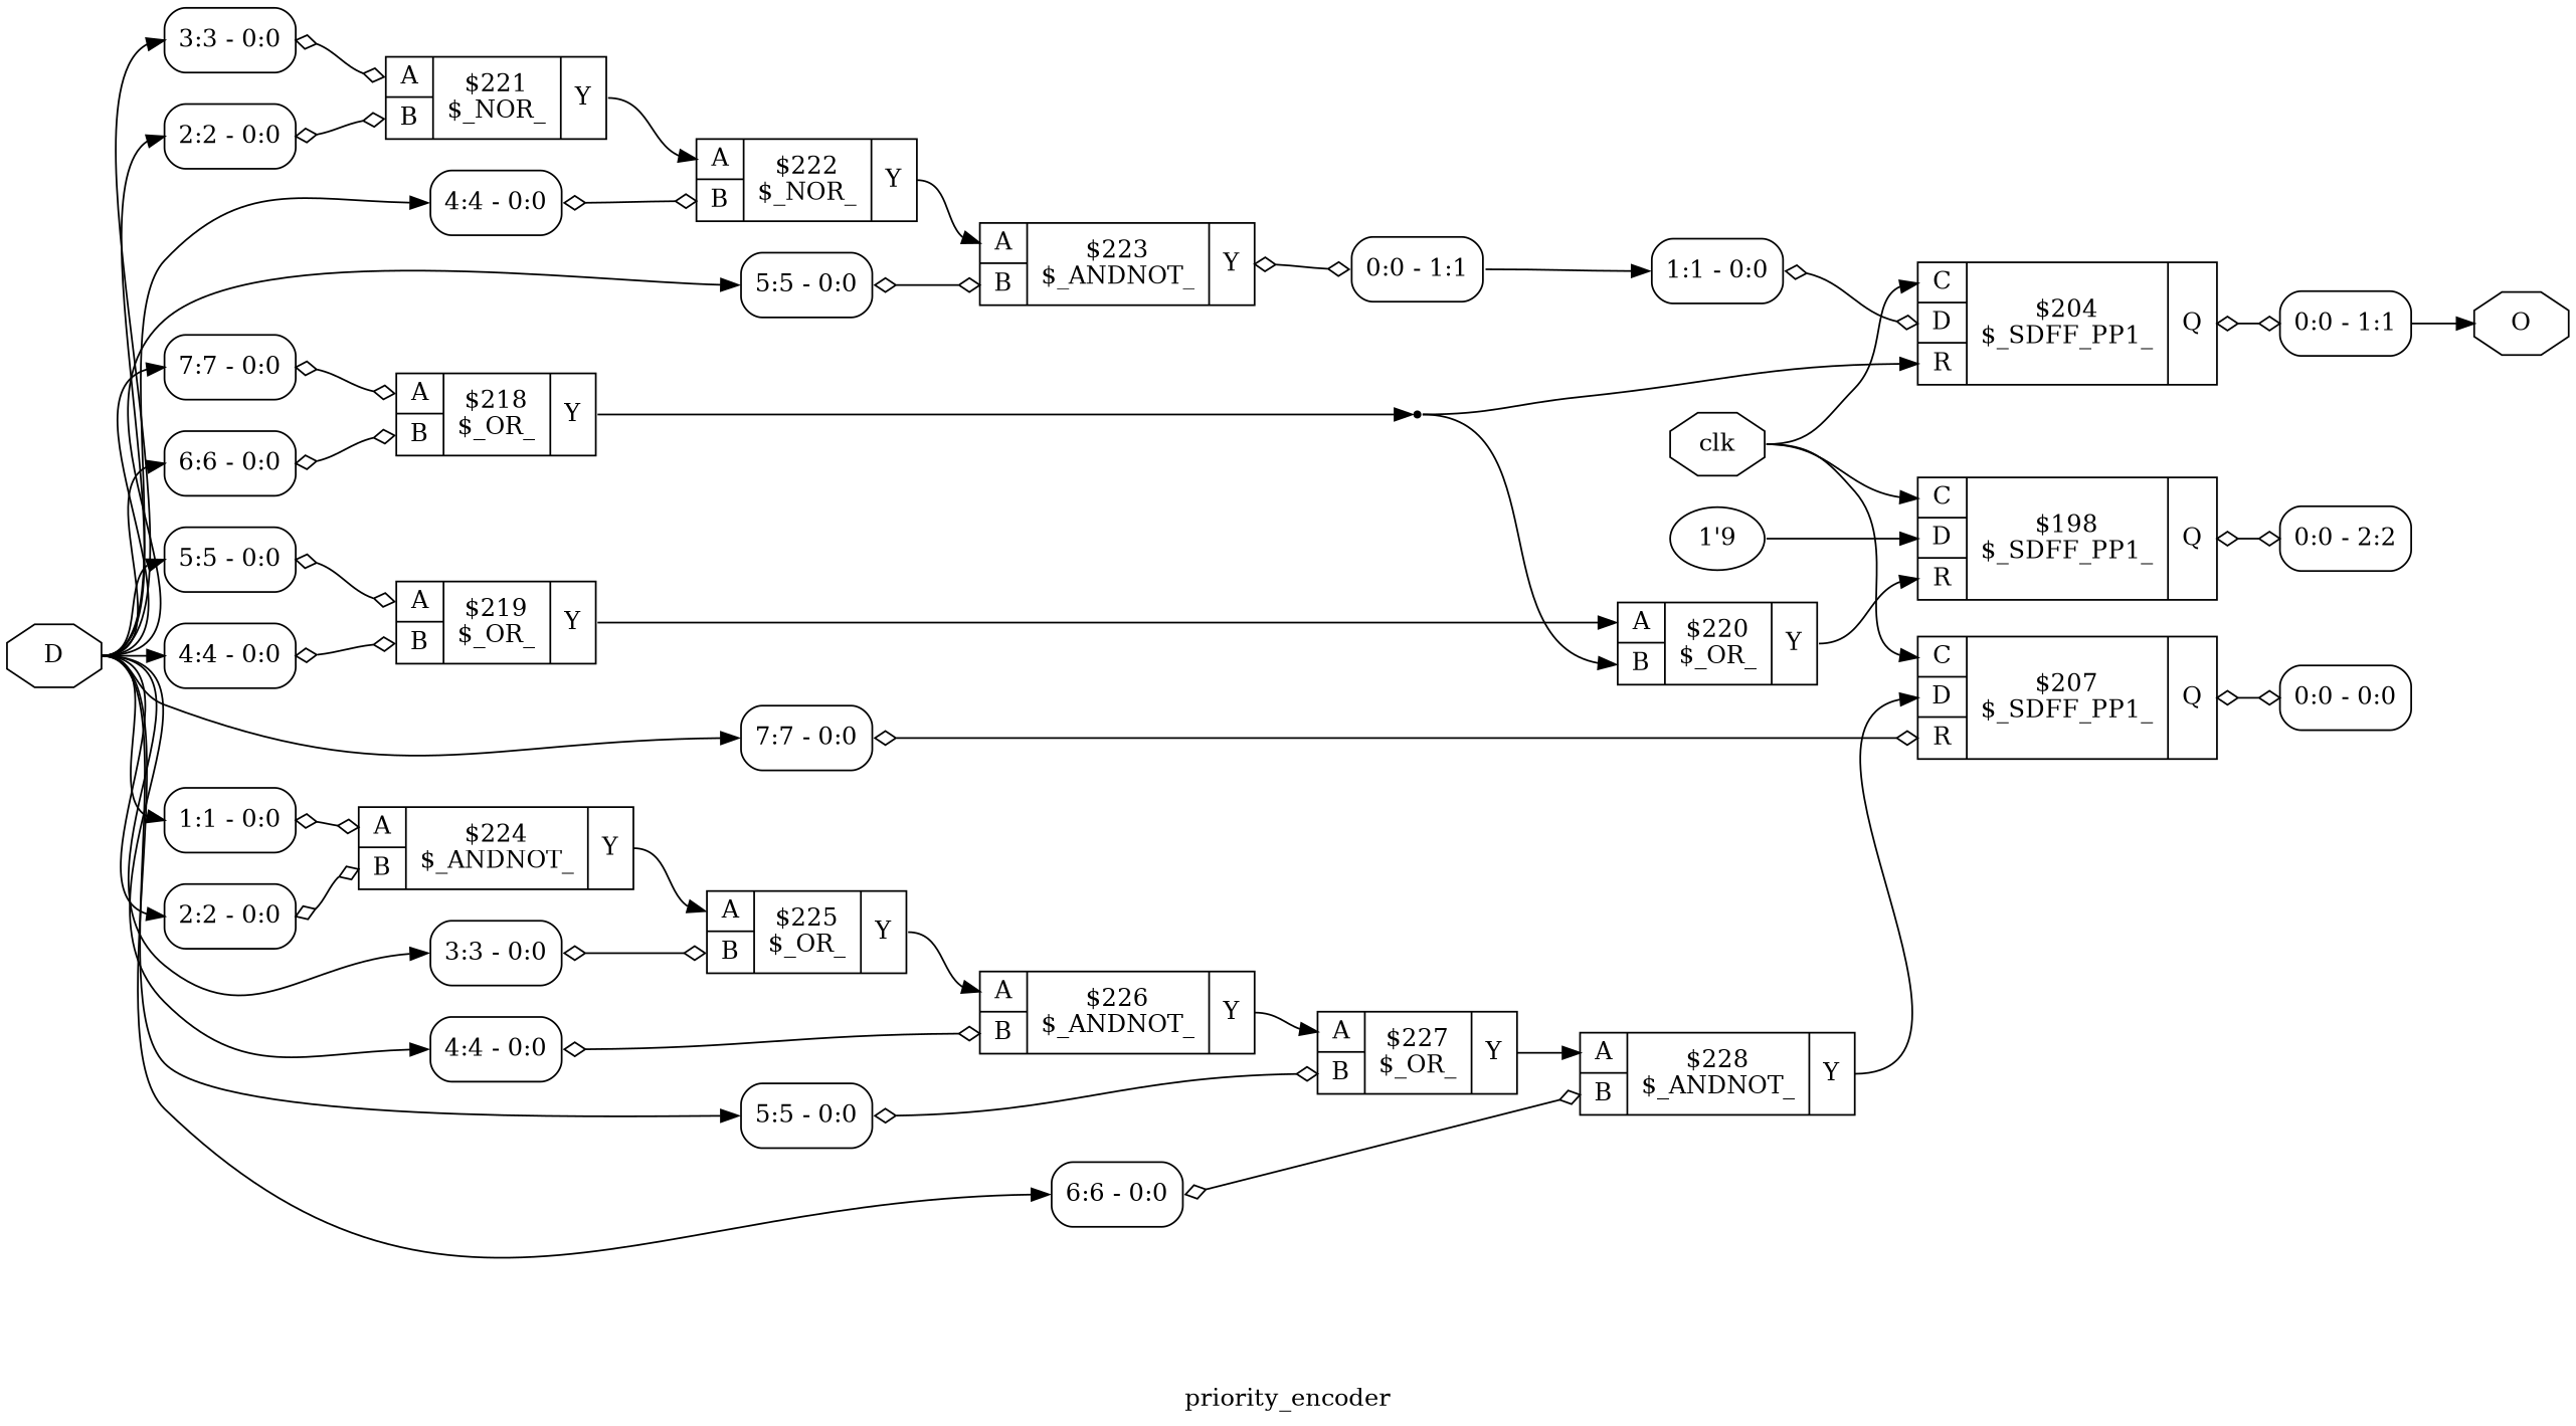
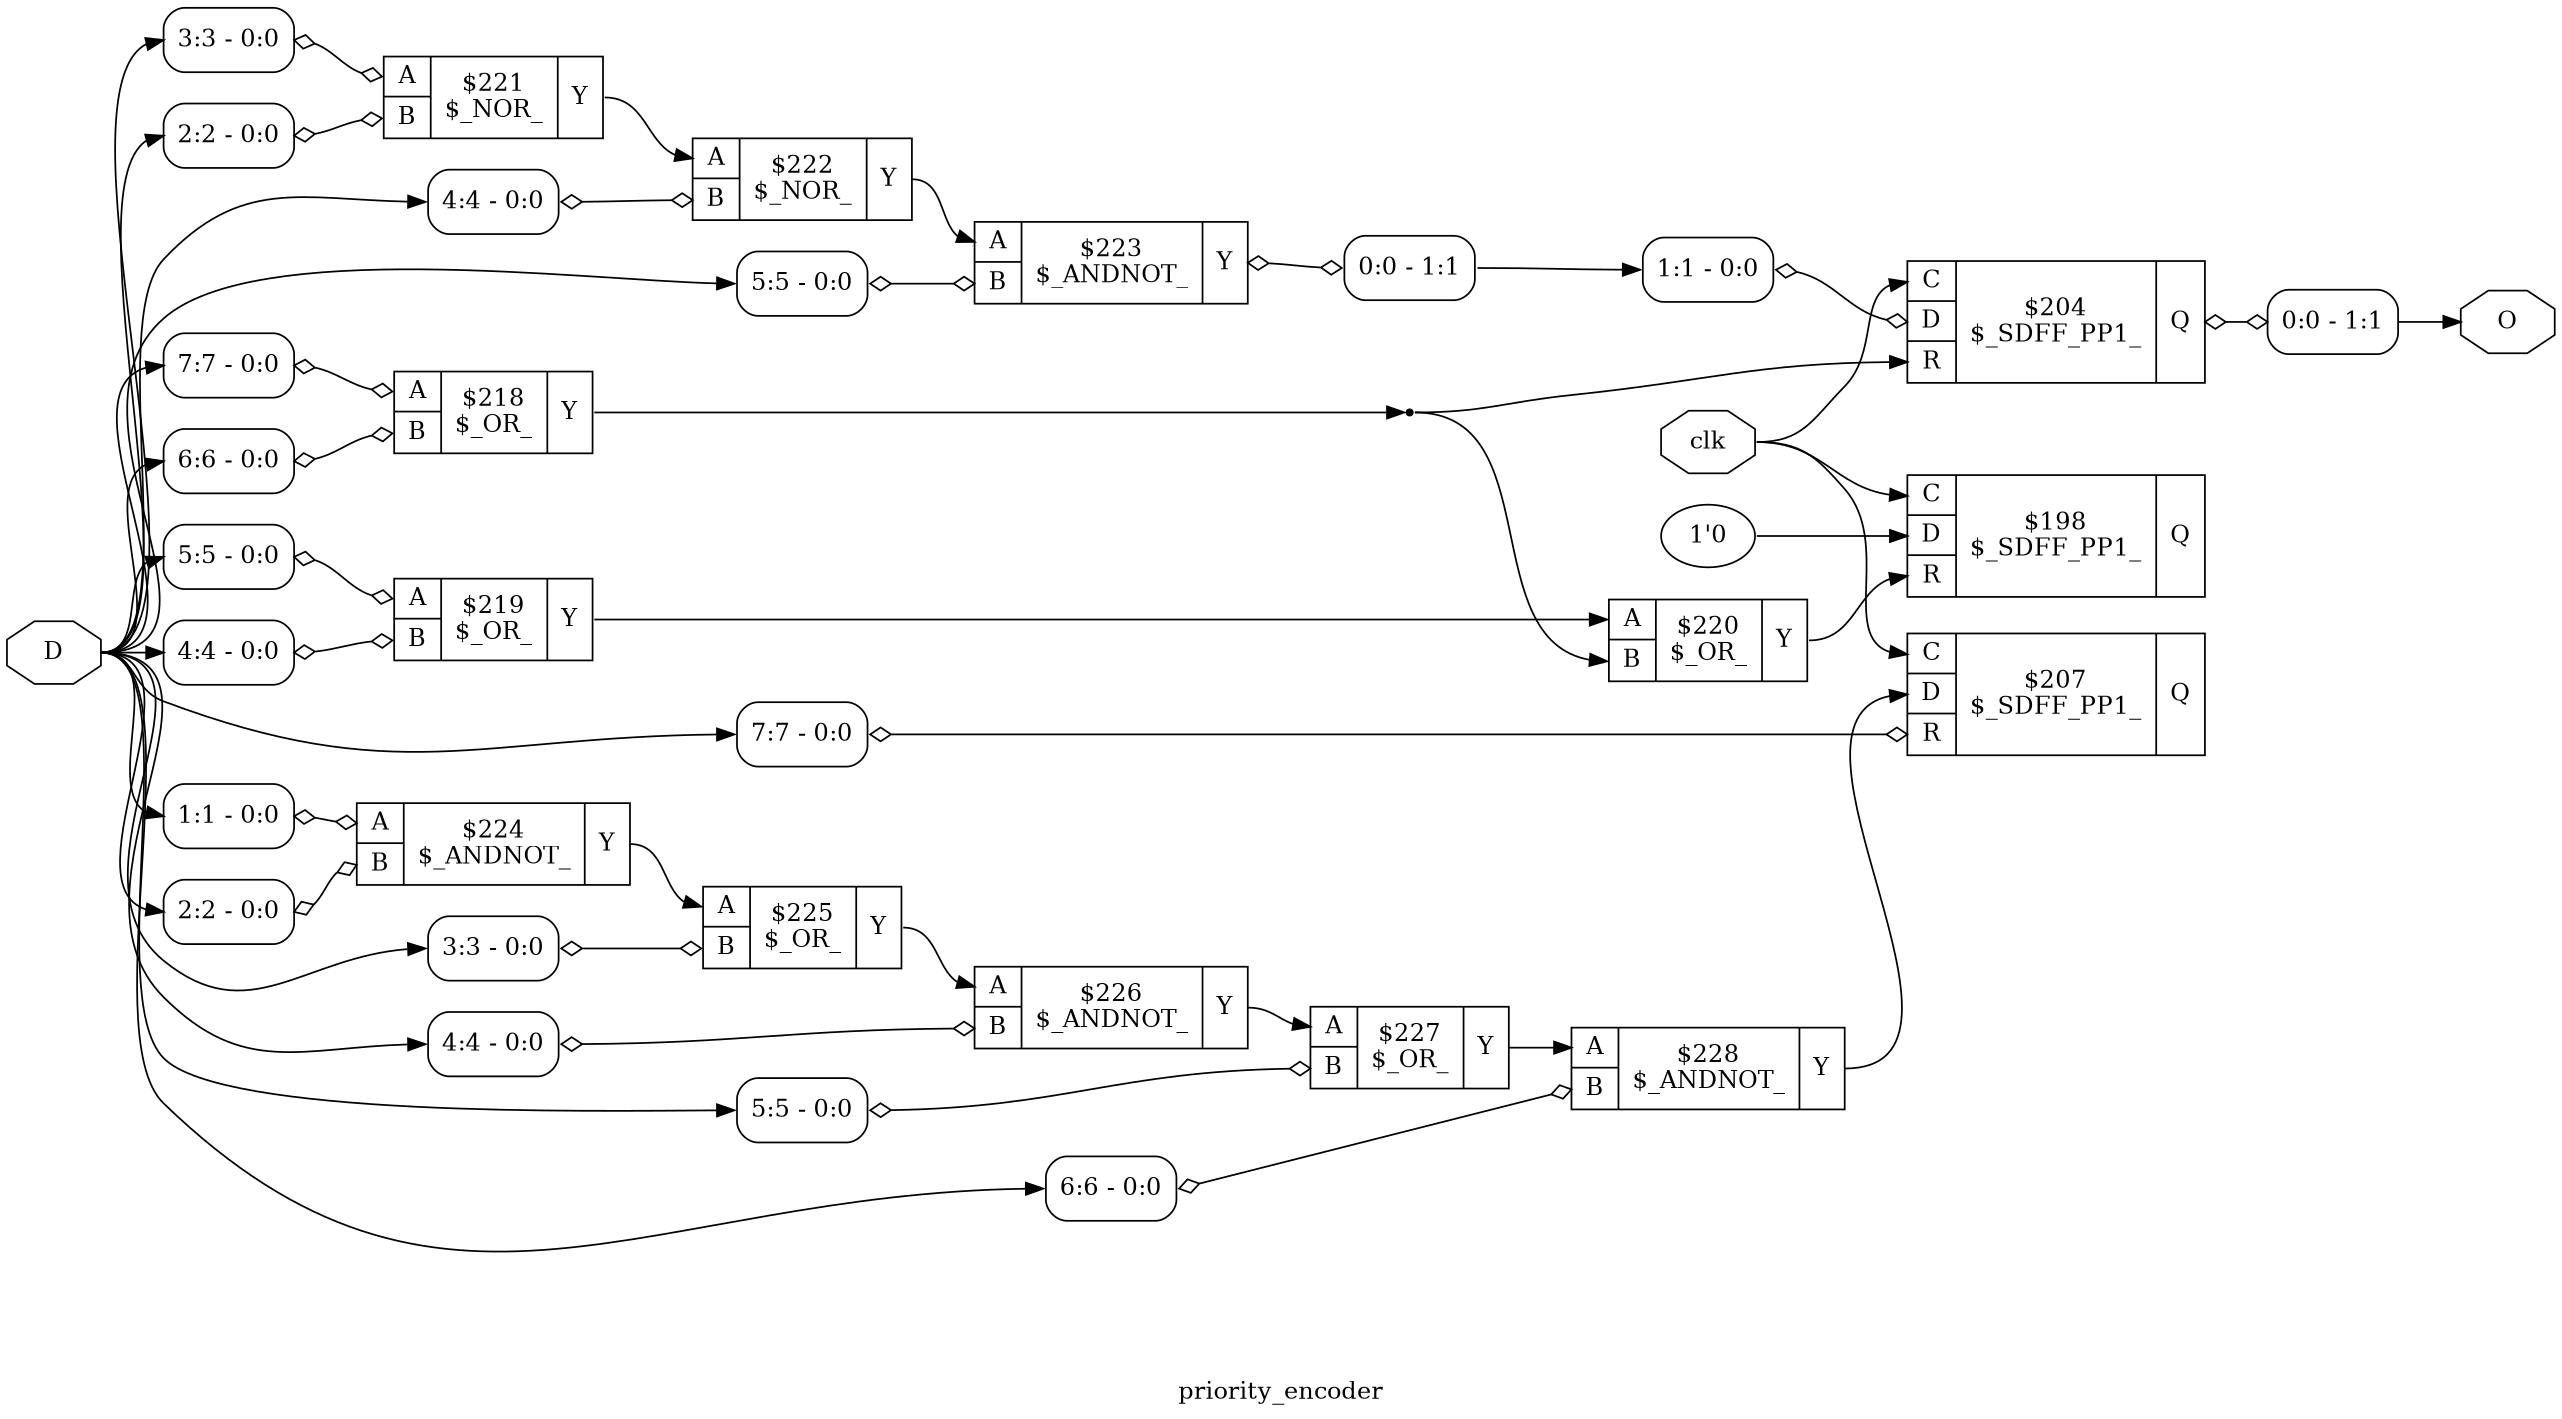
  digraph {
    label=priority_encoder
    rankdir=LR
    remincross=true
    node [color=black fontcolor=black shape=record style=rounded]
    edge [color=black fontcolor=black headport="s0:w" tailport=e]
    n12 [label=D shape=octagon style=""]
    x0 [label="<s0> 7:7 - 0:0 "]
    x1 [label="<s0> 6:6 - 0:0 "]
    x2 [label="<s0> 5:5 - 0:0 "]
    x3 [label="<s0> 4:4 - 0:0 "]
    x4 [label="<s0> 3:3 - 0:0 "]
    x5 [label="<s0> 2:2 - 0:0 "]
    x6 [label="<s0> 4:4 - 0:0 "]
    x7 [label="<s0> 5:5 - 0:0 "]
    x9 [label="<s0> 1:1 - 0:0 "]
    x10 [label="<s0> 2:2 - 0:0 "]
    x11 [label="<s0> 3:3 - 0:0 "]
    x12 [label="<s0> 4:4 - 0:0 "]
    x13 [label="<s0> 5:5 - 0:0 "]
    x14 [label="<s0> 6:6 - 0:0 "]
    x20 [label="<s0> 7:7 - 0:0 "]
    c18 [label="{{<p15> A|<p16> B}|$218\n$_OR_|{<p17> Y}}" color="" fontcolor="" style=""]
    c19 [label="{{<p15> A|<p16> B}|$219\n$_OR_|{<p17> Y}}" color="" fontcolor="" style=""]
    c21 [label="{{<p15> A|<p16> B}|$221\n$_NOR_|{<p17> Y}}" color="" fontcolor="" style=""]
    c22 [label="{{<p15> A|<p16> B}|$222\n$_NOR_|{<p17> Y}}" color="" fontcolor="" style=""]
    c23 [label="{{<p15> A|<p16> B}|$223\n$_ANDNOT_|{<p17> Y}}" color="" fontcolor="" style=""]
    c24 [label="{{<p15> A|<p16> B}|$224\n$_ANDNOT_|{<p17> Y}}" color="" fontcolor="" style=""]
    c25 [label="{{<p15> A|<p16> B}|$225\n$_OR_|{<p17> Y}}" color="" fontcolor="" style=""]
    c26 [label="{{<p15> A|<p16> B}|$226\n$_ANDNOT_|{<p17> Y}}" color="" fontcolor="" style=""]
    c27 [label="{{<p15> A|<p16> B}|$227\n$_OR_|{<p17> Y}}" color="" fontcolor="" style=""]
    c28 [label="{{<p15> A|<p16> B}|$228\n$_ANDNOT_|{<p17> Y}}" color="" fontcolor="" style=""]
    c34 [label="{{<p29> C|<p12> D|<p30> R}|$207\n$_SDFF_PP1_|{<p31> Q}}" color="" fontcolor="" style=""]
    n13 [label=O shape=octagon style=""]
    n14 [label=clk shape=octagon style=""]
    c32 [label="{{<p29> C|<p12> D|<p30> R}|$198\n$_SDFF_PP1_|{<p31> Q}}" color="" fontcolor="" style=""]
    c33 [label="{{<p29> C|<p12> D|<p30> R}|$204\n$_SDFF_PP1_|{<p31> Q}}" color="" fontcolor="" style=""]
-   x16 [label="<s0> 0:0 - 2:2 "]
    x18 [label="<s0> 0:0 - 1:1 "]
-   x19 [label="<s0> 0:0 - 0:0 "]
    n4 [shape=point color="" fontcolor="" style=""]
    c20 [label="{{<p15> A|<p16> B}|$220\n$_OR_|{<p17> Y}}" color="" fontcolor="" style=""]
    x8 [label="<s0> 0:0 - 1:1 "]
    x17 [label="<s0> 1:1 - 0:0 "]
-   v15 [label="1'9" color="" fontcolor="" shape="" style=""]
+   v15 [label="1'0" color="" fontcolor="" shape="" style=""]
    n12 -> x0
    n12 -> x1
    n12 -> x2
    n12 -> x3
    n12 -> x4
    n12 -> x5
    n12 -> x6
    n12 -> x7
    n12 -> x9
    n12 -> x10
    n12 -> x11
    n12 -> x12
    n12 -> x13
    n12 -> x14
    n12 -> x20
    x0 -> c18 [arrowhead=odiamond arrowtail=odiamond dir=both headport="p15:w"]
    x1 -> c18 [arrowhead=odiamond arrowtail=odiamond dir=both headport="p16:w"]
    x2 -> c19 [arrowhead=odiamond arrowtail=odiamond dir=both headport="p15:w"]
    x3 -> c19 [arrowhead=odiamond arrowtail=odiamond dir=both headport="p16:w"]
    x4 -> c21 [arrowhead=odiamond arrowtail=odiamond dir=both headport="p15:w"]
    x5 -> c21 [arrowhead=odiamond arrowtail=odiamond dir=both headport="p16:w"]
    x6 -> c22 [arrowhead=odiamond arrowtail=odiamond dir=both headport="p16:w"]
    x7 -> c23 [arrowhead=odiamond arrowtail=odiamond dir=both headport="p16:w"]
    x9 -> c24 [arrowhead=odiamond arrowtail=odiamond dir=both headport="p15:w"]
    x10 -> c24 [arrowhead=odiamond arrowtail=odiamond dir=both headport="p16:w"]
    x11 -> c25 [arrowhead=odiamond arrowtail=odiamond dir=both headport="p16:w"]
    x12 -> c26 [arrowhead=odiamond arrowtail=odiamond dir=both headport="p16:w"]
    x13 -> c27 [arrowhead=odiamond arrowtail=odiamond dir=both headport="p16:w"]
    x14 -> c28 [arrowhead=odiamond arrowtail=odiamond dir=both headport="p16:w"]
    x20 -> c34 [arrowhead=odiamond arrowtail=odiamond dir=both headport="p30:w"]
    c18 -> n4 [headport=w tailport="p17:e"]
    c19 -> c20 [headport="p15:w" tailport="p17:e"]
    c21 -> c22 [headport="p15:w" tailport="p17:e"]
    c22 -> c23 [headport="p15:w" tailport="p17:e"]
    c23 -> x8 [arrowhead=odiamond arrowtail=odiamond dir=both headport=w tailport="p17:e"]
    c24 -> c25 [headport="p15:w" tailport="p17:e"]
    c25 -> c26 [headport="p15:w" tailport="p17:e"]
    c26 -> c27 [headport="p15:w" tailport="p17:e"]
    c27 -> c28 [headport="p15:w" tailport="p17:e"]
    c28 -> c34 [headport="p12:w" tailport="p17:e"]
-   c34 -> x19 [arrowhead=odiamond arrowtail=odiamond dir=both headport=w tailport="p31:e"]
    n14 -> c34 [headport="p29:w"]
    n14 -> c32 [headport="p29:w"]
    n14 -> c33 [headport="p29:w"]
-   c32 -> x16 [arrowhead=odiamond arrowtail=odiamond dir=both headport=w tailport="p31:e"]
    c33 -> x18 [arrowhead=odiamond arrowtail=odiamond dir=both headport=w tailport="p31:e"]
    x18 -> n13 [headport=w tailport="s0:e"]
    n4 -> c33 [headport="p30:w"]
    n4 -> c20 [headport="p16:w"]
    c20 -> c32 [headport="p30:w" tailport="p17:e"]
    x8 -> x17 [tailport="s0:e"]
    x17 -> c33 [arrowhead=odiamond arrowtail=odiamond dir=both headport="p12:w"]
    v15 -> c32 [headport="p12:w"]
  }
